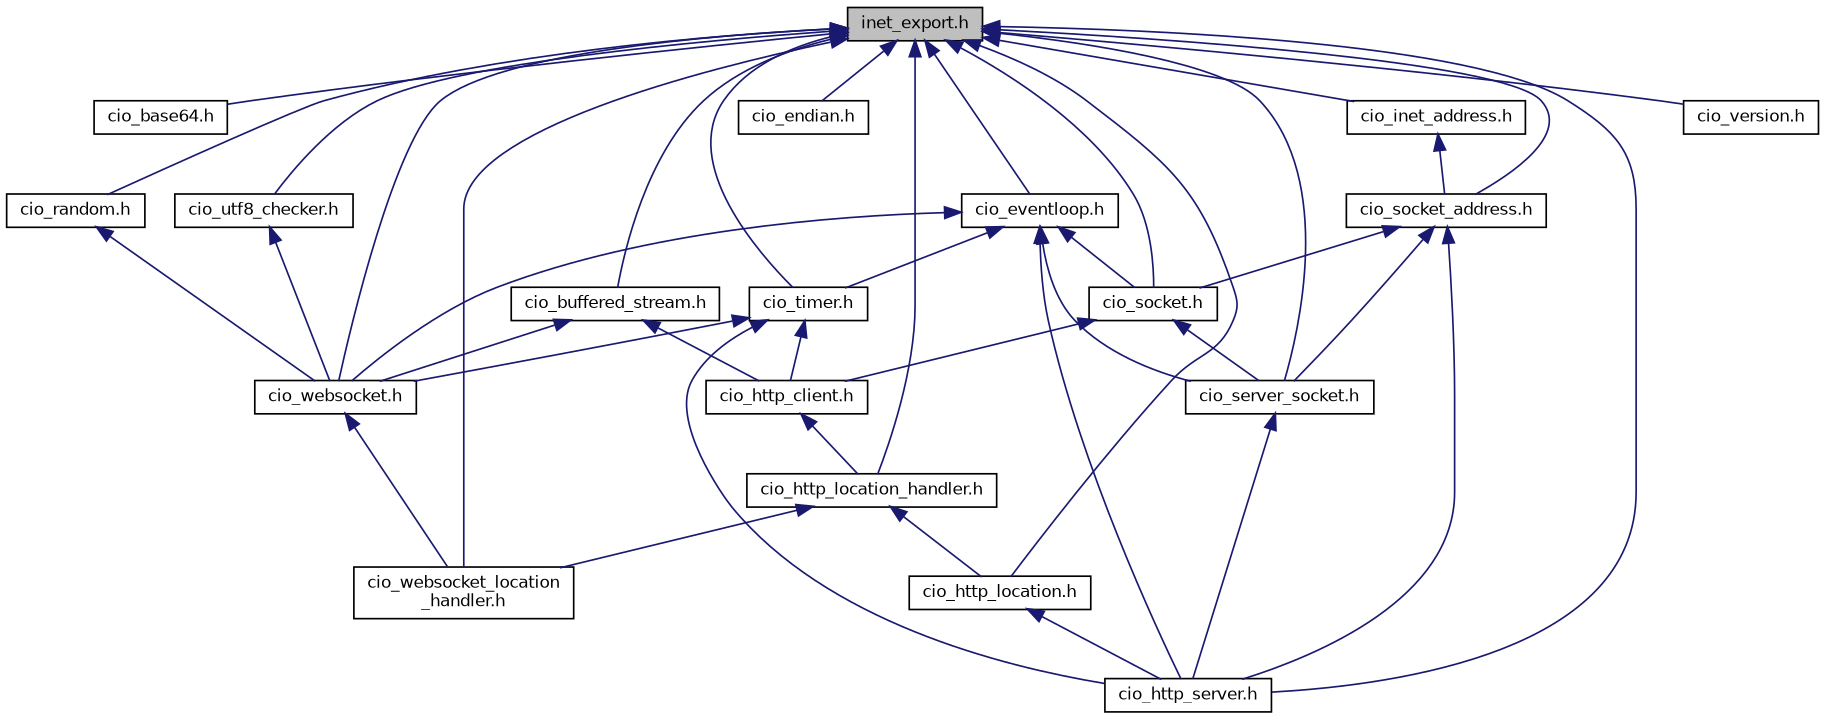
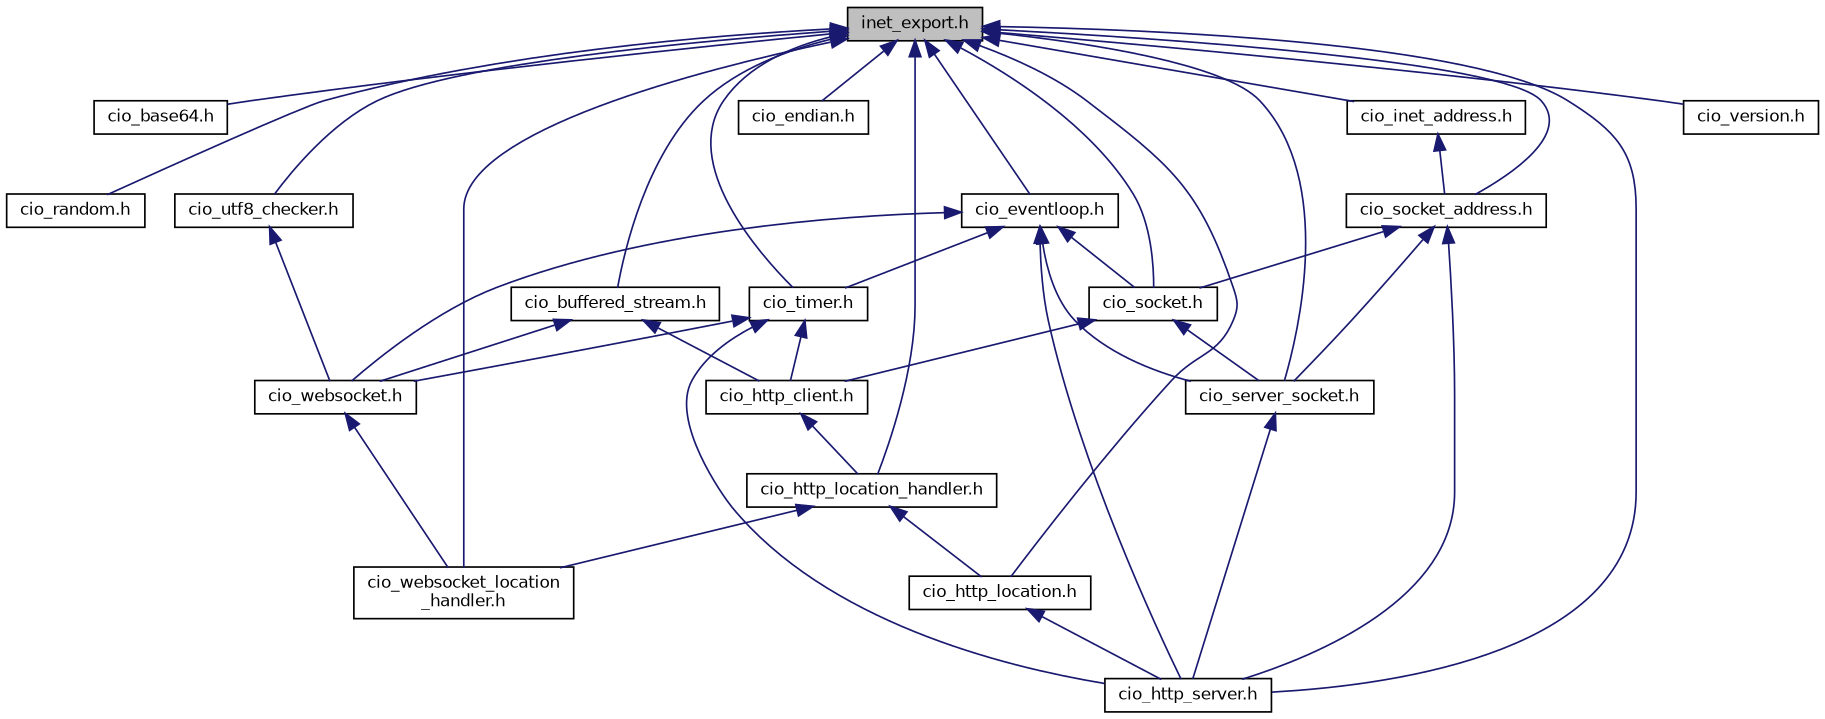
  digraph {
    node [color=black fillcolor=white fontname=Helvetica fontsize=10 shape=record style=filled]
    edge [color=midnightblue dir=back fontname=Helvetica fontsize=10 labelfontname=Helvetica labelfontsize=10 style=solid]
    n1 [fillcolor=grey75 fontcolor=black height=0.2 label="inet_export.h" width=0.4]
    n2 [height=0.2 label="cio_base64.h" width=0.4]
    n3 [height=0.2 label="cio_buffered_stream.h" width=0.4]
    n4 [height=0.2 label="cio_http_location_handler.h" width=0.4]
    n5 [height=0.2 label="cio_http_location.h" width=0.4]
    n6 [height=0.2 label="cio_http_server.h" width=0.4]
    n7 [height=0.2 label="cio_websocket_location\l_handler.h" width=0.4]
    n8 [height=0.2 label="cio_websocket.h" width=0.4]
    n9 [height=0.2 label="cio_endian.h" width=0.4]
    n10 [height=0.2 label="cio_eventloop.h" width=0.4]
    n11 [height=0.2 label="cio_socket.h" width=0.4]
    n12 [height=0.2 label="cio_server_socket.h" width=0.4]
    n13 [height=0.2 label="cio_timer.h" width=0.4]
    n14 [height=0.2 label="cio_socket_address.h" width=0.4]
    n15 [height=0.2 label="cio_inet_address.h" width=0.4]
    n16 [height=0.2 label="cio_random.h" width=0.4]
    n17 [height=0.2 label="cio_utf8_checker.h" width=0.4]
    n18 [height=0.2 label="cio_version.h" width=0.4]
    n19 [height=0.2 label="cio_http_client.h" width=0.4]
    n1 -> n2
    n1 -> n3
    n1 -> n4
    n1 -> n5
    n1 -> n6
    n1 -> n7
-   n1 -> n8
    n1 -> n9
    n1 -> n10
    n1 -> n11
    n1 -> n12
    n1 -> n13
    n1 -> n14
    n1 -> n15
    n1 -> n16
    n1 -> n17
    n1 -> n18
    n3 -> n8
    n3 -> n19
    n4 -> n5
    n4 -> n7
    n5 -> n6
    n8 -> n7
    n10 -> n6
    n10 -> n8
    n10 -> n11
    n10 -> n12
    n10 -> n13
    n11 -> n12
    n11 -> n19
    n12 -> n6
    n13 -> n6
    n13 -> n8
    n13 -> n19
    n14 -> n6
    n14 -> n11
    n14 -> n12
    n15 -> n14
-   n16 -> n8
    n17 -> n8
    n19 -> n4
  }
